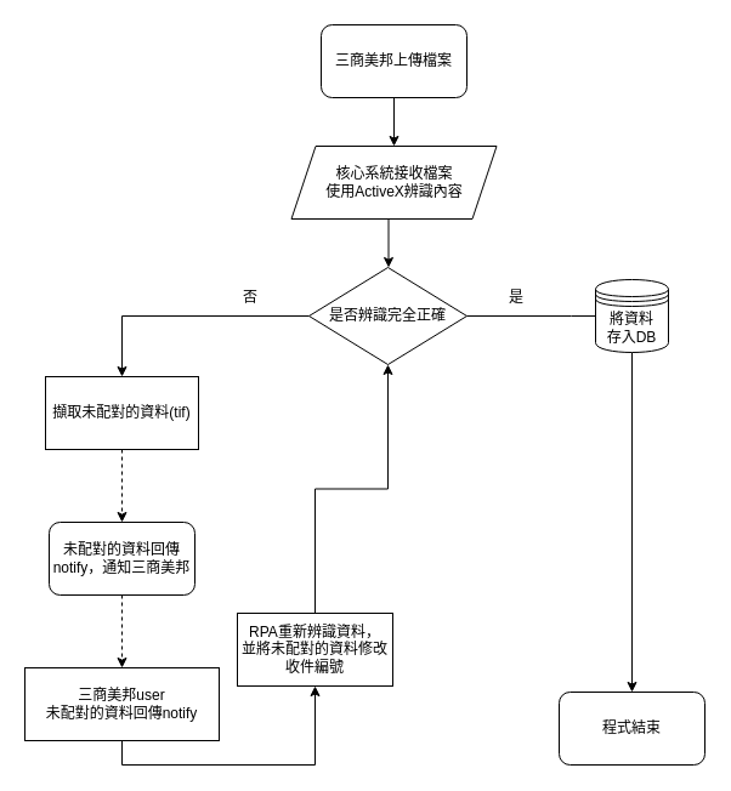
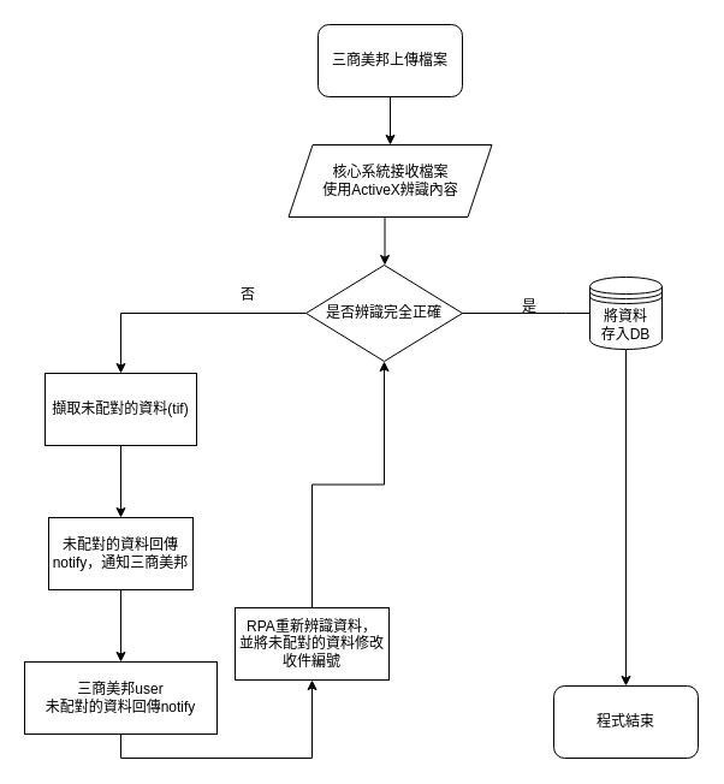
  <mxCell id="0" />
  <mxCell id="1" parent="0" />
  <mxCell id="2" value="三商美邦上傳檔案" style="rounded=1;whiteSpace=wrap;html=1;" parent="1" vertex="1"><mxGeometry x="264" y="20" width="120" height="60" as="geometry" /></mxCell>
  <mxCell id="3" value="" style="endArrow=classic;html=1;" parent="1" edge="1"><mxGeometry width="50" height="50" relative="1" as="geometry"><mxPoint x="324" y="80" as="sourcePoint" /><mxPoint x="324" y="120" as="targetPoint" /></mxGeometry></mxCell>
  <mxCell id="4" value="核心系統接收檔案&lt;br&gt;使用ActiveX辨識內容" style="shape=parallelogram;perimeter=parallelogramPerimeter;whiteSpace=wrap;html=1;fixedSize=1;" parent="1" vertex="1"><mxGeometry x="239.5" y="120" width="169" height="60" as="geometry" /></mxCell>
  <mxCell id="5" style="edgeStyle=orthogonalEdgeStyle;rounded=0;orthogonalLoop=1;jettySize=auto;html=1;exitX=0;exitY=0.5;exitDx=0;exitDy=0;" parent="1" source="6" target="12" edge="1"><mxGeometry relative="1" as="geometry" /></mxCell>
  <mxCell id="6" value="是否辨識完全正確" style="rhombus;whiteSpace=wrap;html=1;" parent="1" vertex="1"><mxGeometry x="254" y="220" width="130" height="80" as="geometry" /></mxCell>
  <mxCell id="7" value="" style="endArrow=classic;html=1;" parent="1" edge="1"><mxGeometry width="50" height="50" relative="1" as="geometry"><mxPoint x="319.5" y="180" as="sourcePoint" /><mxPoint x="319.5" y="220" as="targetPoint" /></mxGeometry></mxCell>
  <mxCell id="8" value="" style="endArrow=classic;html=1;rounded=0;entryX=1;entryY=0.5;entryDx=0;entryDy=0;" parent="1" target="19" edge="1"><mxGeometry width="50" height="50" relative="1" as="geometry"><mxPoint x="384" y="260" as="sourcePoint" /><mxPoint x="350" y="610" as="targetPoint" /><Array as="points"><mxPoint x="470" y="260" /></Array></mxGeometry></mxCell>
- <mxCell id="9" value="是" style="rounded=0;whiteSpace=wrap;html=1;strokeColor=none;fillColor=none;" parent="1" vertex="1"><mxGeometry x="408.5" y="230" width="31.5" height="30" as="geometry" /></mxCell>
+ <mxCell id="9" value="是" style="rounded=0;whiteSpace=wrap;html=1;strokeColor=none;fillColor=none;" parent="1" vertex="1"><mxGeometry x="423.5" y="240" width="31.5" height="30" as="geometry" /></mxCell>
  <mxCell id="10" value="否" style="rounded=0;whiteSpace=wrap;html=1;strokeColor=none;fillColor=none;" parent="1" vertex="1"><mxGeometry x="190" y="230" width="31.5" height="30" as="geometry" /></mxCell>
- <mxCell id="11" value="" style="edgeStyle=orthogonalEdgeStyle;rounded=0;orthogonalLoop=1;jettySize=auto;html=1;dashed=1;" parent="1" source="12" target="14" edge="1"><mxGeometry relative="1" as="geometry" /></mxCell>
+ <mxCell id="11" value="" style="edgeStyle=orthogonalEdgeStyle;rounded=0;orthogonalLoop=1;jettySize=auto;html=1;" parent="1" source="12" target="14" edge="1"><mxGeometry relative="1" as="geometry" /></mxCell>
  <mxCell id="12" value="擷取未配對的資料(tif)" style="rounded=0;whiteSpace=wrap;html=1;fillColor=none;" parent="1" vertex="1"><mxGeometry x="37" y="310" width="126" height="60" as="geometry" /></mxCell>
- <mxCell id="13" style="edgeStyle=orthogonalEdgeStyle;rounded=0;orthogonalLoop=1;jettySize=auto;html=1;exitX=0.5;exitY=1;exitDx=0;exitDy=0;entryX=0.5;entryY=0;entryDx=0;entryDy=0;dashed=1;" parent="1" source="14" target="21" edge="1"><mxGeometry relative="1" as="geometry"><mxPoint x="100" y="510" as="targetPoint" /></mxGeometry></mxCell>
- <mxCell id="14" value="未配對的資料回傳notify，通知三商美邦" style="whiteSpace=wrap;html=1;fillColor=none;rounded=1;" parent="1" vertex="1"><mxGeometry x="40" y="430" width="120" height="60" as="geometry" /></mxCell>
+ <mxCell id="13" style="edgeStyle=orthogonalEdgeStyle;rounded=0;orthogonalLoop=1;jettySize=auto;html=1;exitX=0.5;exitY=1;exitDx=0;exitDy=0;entryX=0.5;entryY=0;entryDx=0;entryDy=0;" parent="1" source="14" target="21" edge="1"><mxGeometry relative="1" as="geometry"><mxPoint x="100" y="510" as="targetPoint" /></mxGeometry></mxCell>
+ <mxCell id="14" value="未配對的資料回傳notify，通知三商美邦" style="whiteSpace=wrap;html=1;rounded=0;fillColor=none;" parent="1" vertex="1"><mxGeometry x="40" y="430" width="120" height="60" as="geometry" /></mxCell>
  <mxCell id="15" style="edgeStyle=orthogonalEdgeStyle;rounded=0;orthogonalLoop=1;jettySize=auto;html=1;exitX=0.5;exitY=0;exitDx=0;exitDy=0;entryX=0.5;entryY=1;entryDx=0;entryDy=0;" edge="1" parent="1" source="16" target="6"><mxGeometry relative="1" as="geometry" /></mxCell>
  <mxCell id="16" value="RPA重新辨識資料，&lt;br&gt;並將未配對的資料修改收件編號" style="whiteSpace=wrap;html=1;rounded=0;fillColor=none;" parent="1" vertex="1"><mxGeometry x="195" y="505" width="128" height="60" as="geometry" /></mxCell>
  <mxCell id="17" value="程式結束" style="rounded=1;whiteSpace=wrap;html=1;fillColor=none;" parent="1" vertex="1"><mxGeometry x="460" y="570" width="120" height="60" as="geometry" /></mxCell>
  <mxCell id="18" style="edgeStyle=orthogonalEdgeStyle;rounded=0;orthogonalLoop=1;jettySize=auto;html=1;exitX=0.5;exitY=1;exitDx=0;exitDy=0;entryX=0.5;entryY=0;entryDx=0;entryDy=0;" parent="1" source="19" target="17" edge="1"><mxGeometry relative="1" as="geometry" /></mxCell>
  <mxCell id="19" value="&lt;span&gt;將資料&lt;br&gt;存入DB&lt;/span&gt;" style="shape=datastore;whiteSpace=wrap;html=1;" parent="1" vertex="1"><mxGeometry x="490" y="230" width="60" height="60" as="geometry" /></mxCell>
  <mxCell id="20" style="edgeStyle=orthogonalEdgeStyle;rounded=0;orthogonalLoop=1;jettySize=auto;html=1;exitX=0.5;exitY=1;exitDx=0;exitDy=0;entryX=0.5;entryY=1;entryDx=0;entryDy=0;" parent="1" source="21" target="16" edge="1"><mxGeometry relative="1" as="geometry" /></mxCell>
  <mxCell id="21" value="三商美邦user&lt;br&gt;未配對的資料回傳notify" style="rounded=0;whiteSpace=wrap;html=1;" parent="1" vertex="1"><mxGeometry x="20" y="550" width="160" height="60" as="geometry" /></mxCell>
